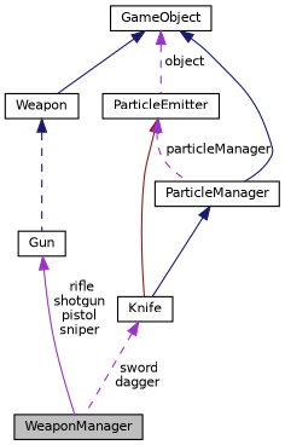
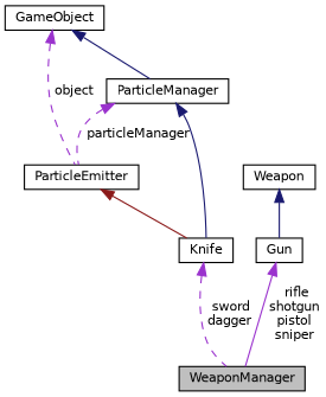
  digraph {
    node [color=black fillcolor=white fontname=Helvetica fontsize=10 shape=record style=filled]
    edge [color=darkorchid3 dir=back fontname=Helvetica fontsize=10 labelfontname=Helvetica labelfontsize=10 style=solid]
    n1 [fillcolor=grey75 fontcolor=black height=0.2 label=WeaponManager width=0.4]
    n2 [height=0.2 label=Knife width=0.4]
    n3 [height=0.2 label=Weapon width=0.4]
    n4 [height=0.2 label=Gun width=0.4]
    n5 [height=0.2 label=GameObject width=0.4]
    n6 [height=0.2 label=ParticleEmitter width=0.4]
    n7 [height=0.2 label=ParticleManager width=0.4]
    n2 -> n1 [label=" sword\ndagger" style=dashed]
-   n3 -> n4 [color=midnightblue style=dashed]
+   n3 -> n4 [color=midnightblue]
    n4 -> n1 [label=" rifle\nshotgun\npistol\nsniper"]
-   n5 -> n3 [color=midnightblue]
    n5 -> n6 [label=" object" style=dashed]
    n5 -> n7 [color=midnightblue]
    n6 -> n2 [color=firebrick4]
    n7 -> n2 [color=midnightblue]
-   n6 -> n7 [label=" particleManager" style=dashed]
+   n7 -> n6 [label=" particleManager" style=dashed]
  }
